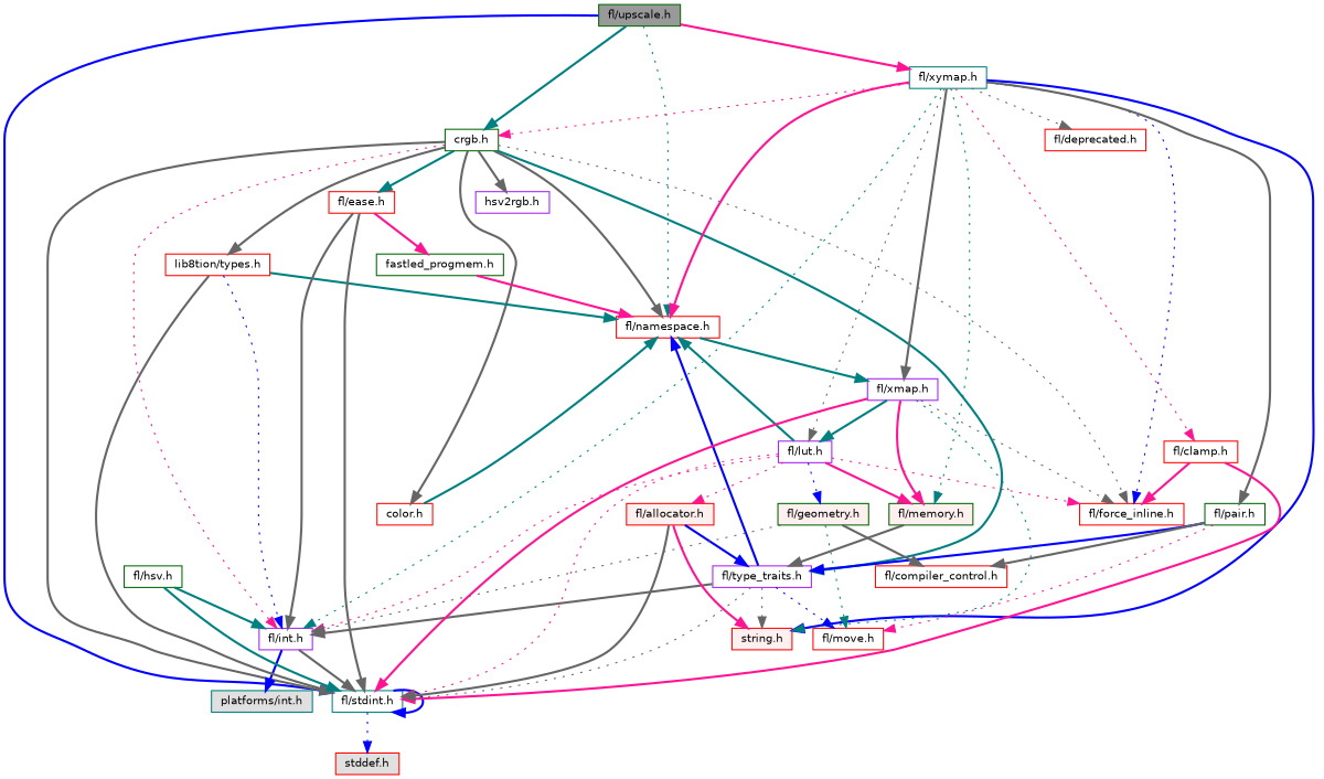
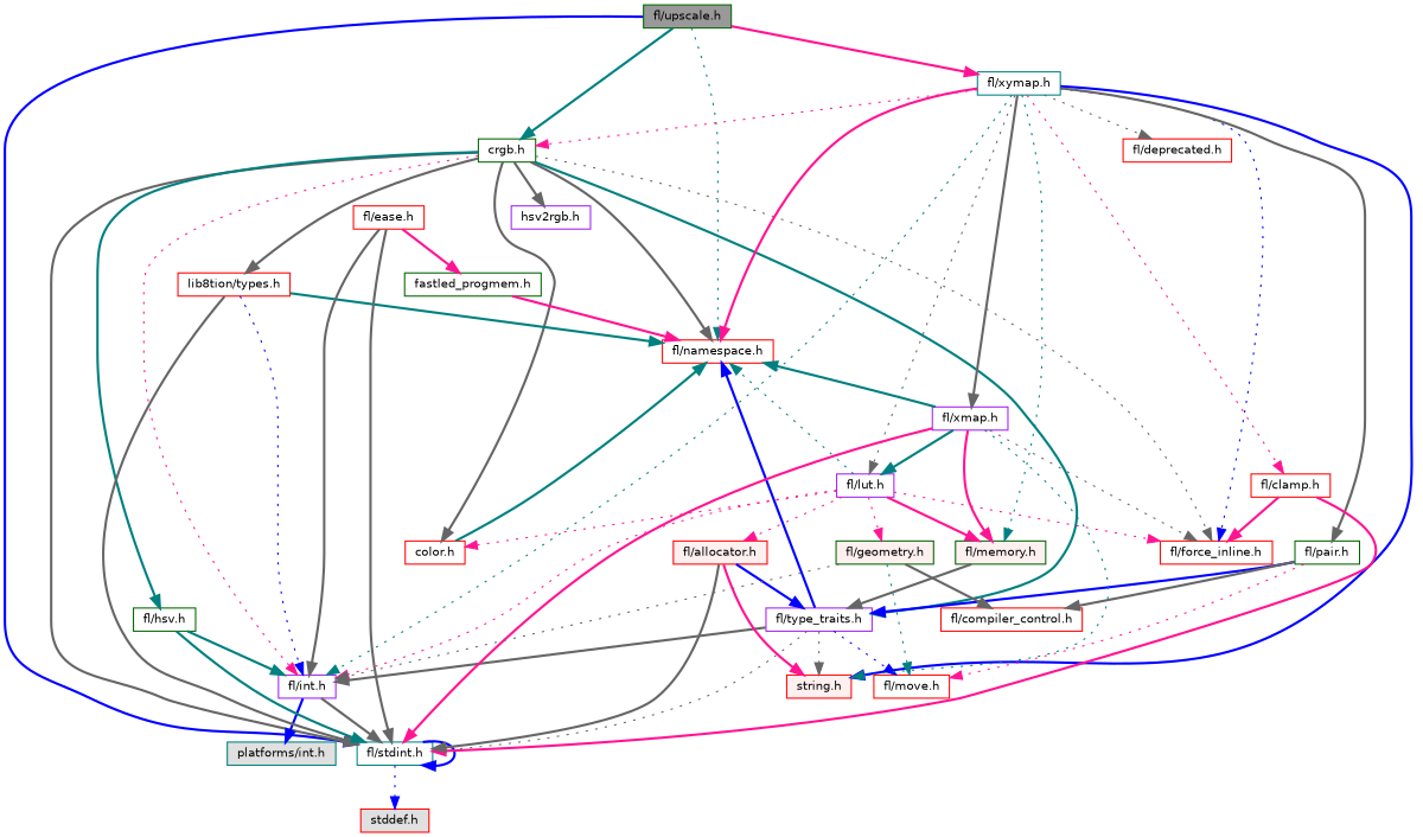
  digraph {
    node [color=red fillcolor=white fontname=Helvetica fontsize=10 shape=box style=filled]
    edge [color=gray40 fontname=Helvetica fontsize=10 labelfontname=Helvetica labelfontsize=10 style=bold]
    n1 [color=darkgreen fillcolor=grey60 fontcolor=black height=0.2 label="fl/upscale.h" width=0.4]
    n2 [color=teal height=0.2 label="fl/stdint.h" width=0.4]
    n3 [color=darkgreen height=0.2 label="crgb.h" width=0.4]
    n4 [height=0.2 label="fl/namespace.h" width=0.4]
    n5 [color=teal height=0.2 label="fl/xymap.h" width=0.4]
    n6 [fillcolor="#E0E0E0" height=0.2 label="stddef.h" width=0.4]
    n7 [color=purple height=0.2 label="fl/int.h" width=0.4]
    n8 [height=0.2 label="color.h" width=0.4]
    n9 [height=0.2 label="lib8tion/types.h" width=0.4]
    n10 [height=0.2 label="fl/force_inline.h" width=0.4]
    n11 [color=purple height=0.2 label="fl/type_traits.h" width=0.4]
    n12 [color=purple height=0.2 label="hsv2rgb.h" width=0.4]
    n13 [height=0.2 label="fl/ease.h" width=0.4]
    n14 [fillcolor="#FFF0F0" height=0.2 label="string.h" width=0.4]
    n15 [color=darkgreen height=0.2 label="fl/pair.h" width=0.4]
    n16 [height=0.2 label="fl/clamp.h" width=0.4]
    n17 [color=purple height=0.2 label="fl/lut.h" width=0.4]
    n18 [color=darkgreen fillcolor="#FFF0F0" height=0.2 label="fl/memory.h" width=0.4]
    n19 [height=0.2 label="fl/deprecated.h" width=0.4]
    n20 [color=purple height=0.2 label="fl/xmap.h" width=0.4]
    n21 [color=teal fillcolor="#E0E0E0" height=0.2 label="platforms/int.h" width=0.4]
    n22 [height=0.2 label="fl/move.h" width=0.4]
    n23 [color=darkgreen height=0.2 label="fastled_progmem.h" width=0.4]
    n24 [color=darkgreen height=0.2 label="fl/hsv.h" width=0.4]
    n25 [height=0.2 label="fl/compiler_control.h" width=0.4]
    n26 [fillcolor="#FFF0F0" height=0.2 label="fl/allocator.h" width=0.4]
    n27 [color=darkgreen fillcolor="#FFF0F0" height=0.2 label="fl/geometry.h" width=0.4]
    n1 -> n2 [color=blue]
    n1 -> n3 [color=teal]
    n1 -> n4 [color=teal style=dotted]
    n1 -> n5 [color=deeppink]
    n2 -> n2 [color=blue]
    n2 -> n6 [color=blue style=dotted]
    n3 -> n2
    n3 -> n4
    n3 -> n7 [color=deeppink style=dotted]
    n3 -> n8
    n3 -> n9
    n3 -> n10 [style=dotted]
    n3 -> n11 [color=teal]
    n3 -> n12
-   n3 -> n13 [color=teal]
+   n3 -> n24 [color=teal]
    n5 -> n3 [color=deeppink style=dotted]
    n5 -> n4 [color=deeppink]
    n5 -> n7 [color=teal style=dotted]
    n5 -> n10 [color=blue style=dotted]
    n5 -> n14 [color=blue]
    n5 -> n15
    n5 -> n16 [color=deeppink style=dotted]
    n5 -> n17 [style=dotted]
    n5 -> n18 [color=teal style=dotted]
    n5 -> n19 [style=dotted]
    n5 -> n20
    n7 -> n2
    n7 -> n21 [color=blue]
    n8 -> n4 [color=teal]
    n9 -> n2
    n9 -> n4 [color=teal]
    n9 -> n7 [color=blue style=dotted]
    n11 -> n2 [style=dotted]
    n11 -> n4 [color=blue]
    n11 -> n7
    n11 -> n14 [style=dotted]
    n11 -> n22 [color=blue style=dotted]
    n13 -> n2
    n13 -> n7
    n13 -> n23 [color=deeppink]
    n15 -> n11 [color=blue]
    n15 -> n22 [color=deeppink style=dotted]
    n15 -> n25
    n16 -> n2 [color=deeppink]
    n16 -> n10 [color=deeppink]
-   n17 -> n2 [color=deeppink style=dotted]
-   n17 -> n4 [color=teal]
+   n17 -> n8 [color=deeppink style=dotted]
+   n17 -> n4 [color=teal style=dotted]
    n17 -> n7 [color=deeppink style=dotted]
    n17 -> n10 [color=deeppink style=dotted]
    n17 -> n18 [color=deeppink]
    n17 -> n26 [color=deeppink style=dotted]
-   n17 -> n27 [color=blue style=dotted]
+   n17 -> n27 [color=deeppink style=dotted]
    n18 -> n11
    n20 -> n2 [color=deeppink]
-   n4 -> n20 [color=teal]
+   n20 -> n4 [color=teal]
    n20 -> n10 [style=dotted]
    n20 -> n14 [color=teal style=dotted]
    n20 -> n17 [color=teal]
    n20 -> n18 [color=deeppink]
    n23 -> n4 [color=deeppink]
    n24 -> n2 [color=teal]
    n24 -> n7 [color=teal]
    n26 -> n2
    n26 -> n11 [color=blue]
    n26 -> n14 [color=deeppink]
    n27 -> n7 [style=dotted]
    n27 -> n22 [color=teal style=dotted]
    n27 -> n25
  }
